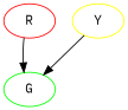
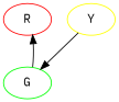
  digraph {
    fontname="IBM Plex Mono"
    rankdir=TB
    node [fontname="IBM Plex Mono"]
    edge [fontname="IBM Plex Mono"]
    R [color=red]
    Y [color=yellow]
    G [color=green]
    Y -> G
-   R -> G
+   G -> R
  }
